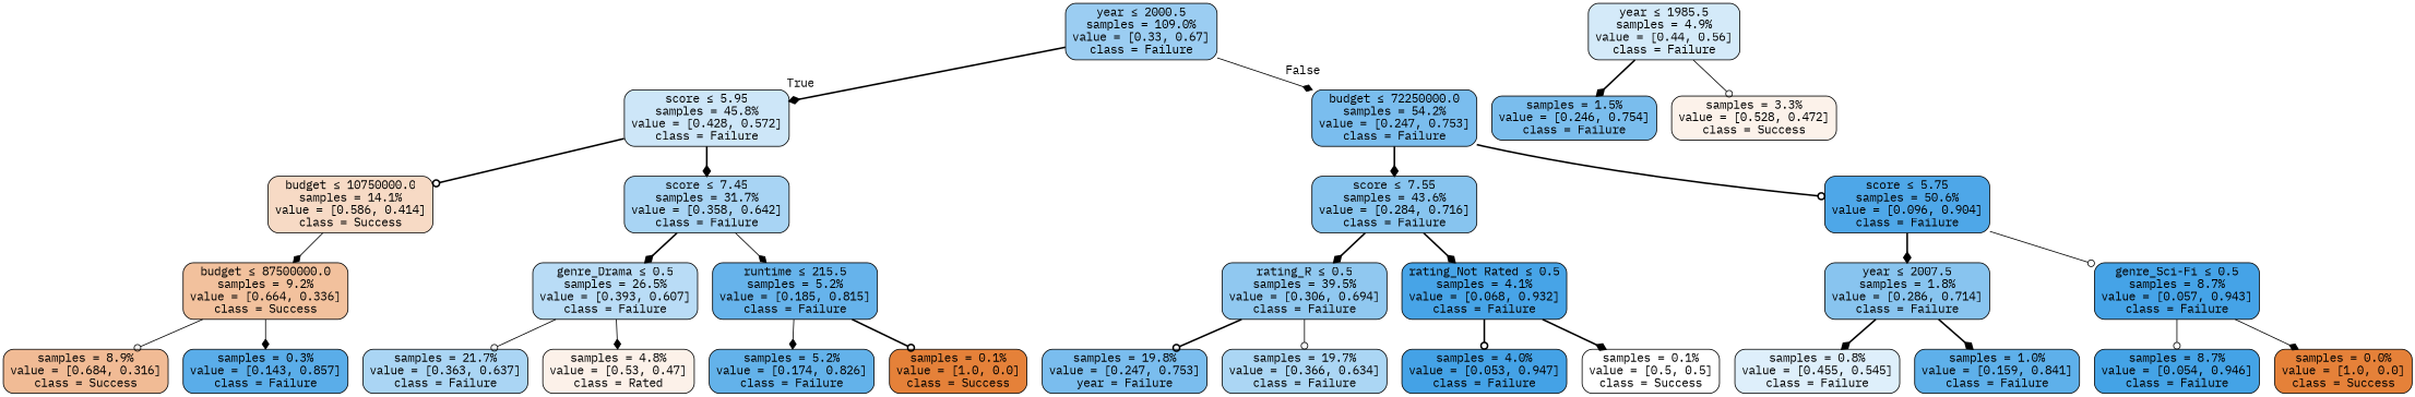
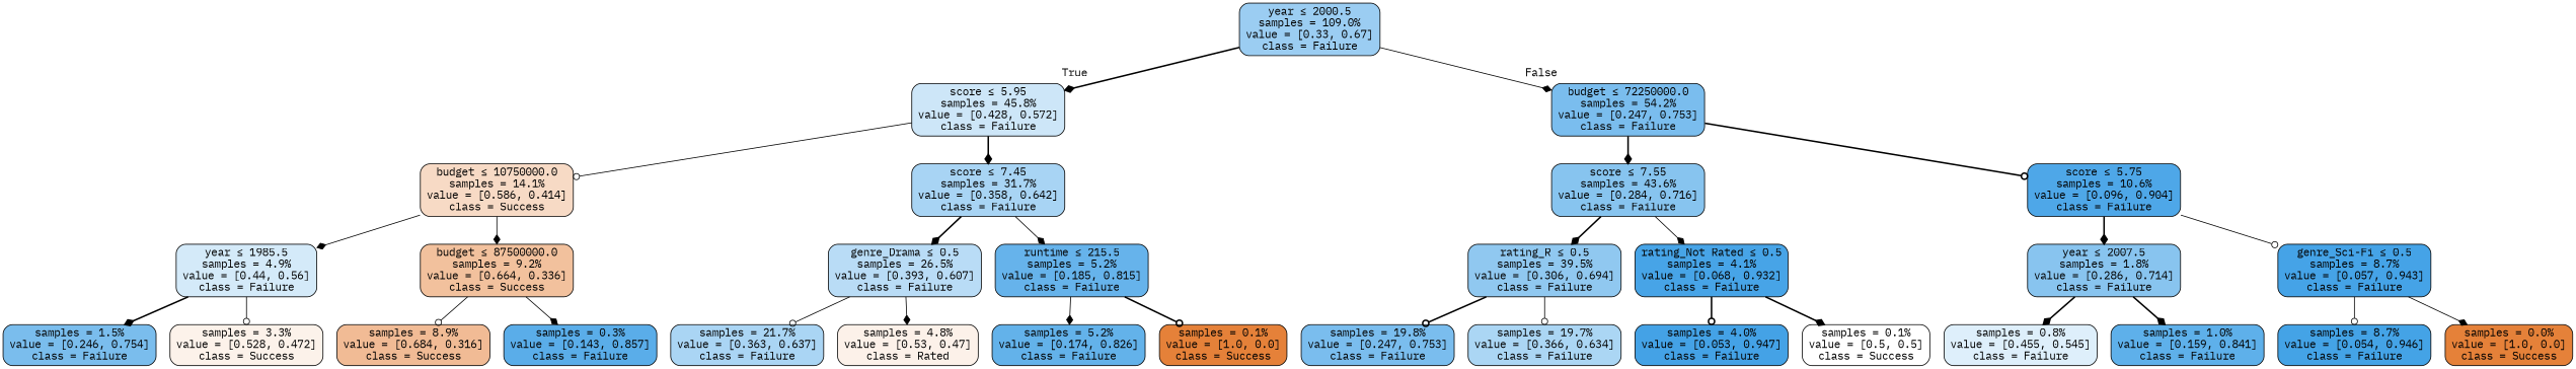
  digraph {
    fontname="IBM Plex Mono"
    node [color=black fillcolor="#7abdee" fontname="IBM Plex Mono" shape=box style="filled, rounded"]
    edge [arrowhead=diamond fontname="IBM Plex Mono" style=bold]
    n1 [fillcolor="#9bcdf2" label=<year &le; 2000.5<br/>samples = 109.0%<br/>value = [0.33, 0.67]<br/>class = Failure>]
    n2 [fillcolor="#cde6f8" label=<score &le; 5.95<br/>samples = 45.8%<br/>value = [0.428, 0.572]<br/>class = Failure>]
    n3 [label=<budget &le; 72250000.0<br/>samples = 54.2%<br/>value = [0.247, 0.753]<br/>class = Failure>]
    n4 [fillcolor="#f7dac5" label=<budget &le; 10750000.0<br/>samples = 14.1%<br/>value = [0.586, 0.414]<br/>class = Success>]
    n5 [fillcolor="#a8d4f4" label=<score &le; 7.45<br/>samples = 31.7%<br/>value = [0.358, 0.642]<br/>class = Failure>]
    n6 [fillcolor="#87c4ef" label=<score &le; 7.55<br/>samples = 43.6%<br/>value = [0.284, 0.716]<br/>class = Failure>]
-   n7 [fillcolor="#4ea7e8" label=<score &le; 5.75<br/>samples = 50.6%<br/>value = [0.096, 0.904]<br/>class = Failure>]
+   n7 [fillcolor="#4ea7e8" label=<score &le; 5.75<br/>samples = 10.6%<br/>value = [0.096, 0.904]<br/>class = Failure>]
    n8 [fillcolor="#d4eaf9" label=<year &le; 1985.5<br/>samples = 4.9%<br/>value = [0.44, 0.56]<br/>class = Failure>]
    n9 [fillcolor="#f2c19d" label=<budget &le; 87500000.0<br/>samples = 9.2%<br/>value = [0.664, 0.336]<br/>class = Success>]
    n10 [fillcolor="#b9dcf6" label=<genre_Drama &le; 0.5<br/>samples = 26.5%<br/>value = [0.393, 0.607]<br/>class = Failure>]
    n11 [fillcolor="#66b3eb" label=<runtime &le; 215.5<br/>samples = 5.2%<br/>value = [0.185, 0.815]<br/>class = Failure>]
    n12 [fillcolor="#7abded" label=<samples = 1.5%<br/>value = [0.246, 0.754]<br/>class = Failure>]
    n13 [fillcolor="#fcf2ea" label=<samples = 3.3%<br/>value = [0.528, 0.472]<br/>class = Success>]
    n14 [fillcolor="#f1bb95" label=<samples = 8.9%<br/>value = [0.684, 0.316]<br/>class = Success>]
    n15 [fillcolor="#5aade9" label=<samples = 0.3%<br/>value = [0.143, 0.857]<br/>class = Failure>]
    n16 [fillcolor="#aad5f4" label=<samples = 21.7%<br/>value = [0.363, 0.637]<br/>class = Failure>]
    n17 [fillcolor="#fcf1e9" label=<samples = 4.8%<br/>value = [0.53, 0.47]<br/>class = Rated>]
    n18 [fillcolor="#63b2ea" label=<samples = 5.2%<br/>value = [0.174, 0.826]<br/>class = Failure>]
    n19 [fillcolor="#e58139" label=<samples = 0.1%<br/>value = [1.0, 0.0]<br/>class = Success>]
    n20 [fillcolor="#90c8f0" label=<rating_R &le; 0.5<br/>samples = 39.5%<br/>value = [0.306, 0.694]<br/>class = Failure>]
    n21 [fillcolor="#47a4e7" label=<rating_Not Rated &le; 0.5<br/>samples = 4.1%<br/>value = [0.068, 0.932]<br/>class = Failure>]
    n22 [fillcolor="#88c4ef" label=<year &le; 2007.5<br/>samples = 1.8%<br/>value = [0.286, 0.714]<br/>class = Failure>]
    n23 [fillcolor="#45a3e7" label=<genre_Sci-Fi &le; 0.5<br/>samples = 8.7%<br/>value = [0.057, 0.943]<br/>class = Failure>]
-   n24 [label=<samples = 19.8%<br/>value = [0.247, 0.753]<br/>year = Failure>]
+   n24 [label=<samples = 19.8%<br/>value = [0.247, 0.753]<br/>class = Failure>]
    n25 [fillcolor="#abd6f4" label=<samples = 19.7%<br/>value = [0.366, 0.634]<br/>class = Failure>]
    n26 [fillcolor="#44a2e6" label=<samples = 4.0%<br/>value = [0.053, 0.947]<br/>class = Failure>]
    n27 [fillcolor="#ffffff" label=<samples = 0.1%<br/>value = [0.5, 0.5]<br/>class = Success>]
    n28 [fillcolor="#deeffb" label=<samples = 0.8%<br/>value = [0.455, 0.545]<br/>class = Failure>]
    n29 [fillcolor="#5eb0ea" label=<samples = 1.0%<br/>value = [0.159, 0.841]<br/>class = Failure>]
    n30 [fillcolor="#44a3e6" label=<samples = 8.7%<br/>value = [0.054, 0.946]<br/>class = Failure>]
    n31 [fillcolor="#e58139" label=<samples = 0.0%<br/>value = [1.0, 0.0]<br/>class = Success>]
    n1 -> n2 [headlabel=True labelangle=45 labeldistance=2.5]
    n1 -> n3 [headlabel=False labelangle=-45 labeldistance=2.5 style=solid]
-   n2 -> n4 [arrowhead=odot]
+   n2 -> n4 [arrowhead=odot style=solid]
    n2 -> n5
    n3 -> n6
    n3 -> n7 [arrowhead=odot]
+   n4 -> n8 [style=solid]
    n4 -> n9 [style=solid]
    n5 -> n10
    n5 -> n11 [style=solid]
    n6 -> n20
-   n6 -> n21
+   n6 -> n21 [style=solid]
    n7 -> n22
    n7 -> n23 [arrowhead=odot style=solid]
    n8 -> n12
    n8 -> n13 [arrowhead=odot style=solid]
    n9 -> n14 [arrowhead=odot style=solid]
    n9 -> n15 [style=solid]
    n10 -> n16 [arrowhead=odot style=solid]
    n10 -> n17 [style=solid]
    n11 -> n18 [style=solid]
    n11 -> n19 [arrowhead=odot]
    n20 -> n24 [arrowhead=odot]
    n20 -> n25 [arrowhead=odot style=solid]
    n21 -> n26 [arrowhead=odot]
    n21 -> n27
    n22 -> n28
    n22 -> n29
    n23 -> n30 [arrowhead=odot style=solid]
    n23 -> n31 [style=solid]
  }
